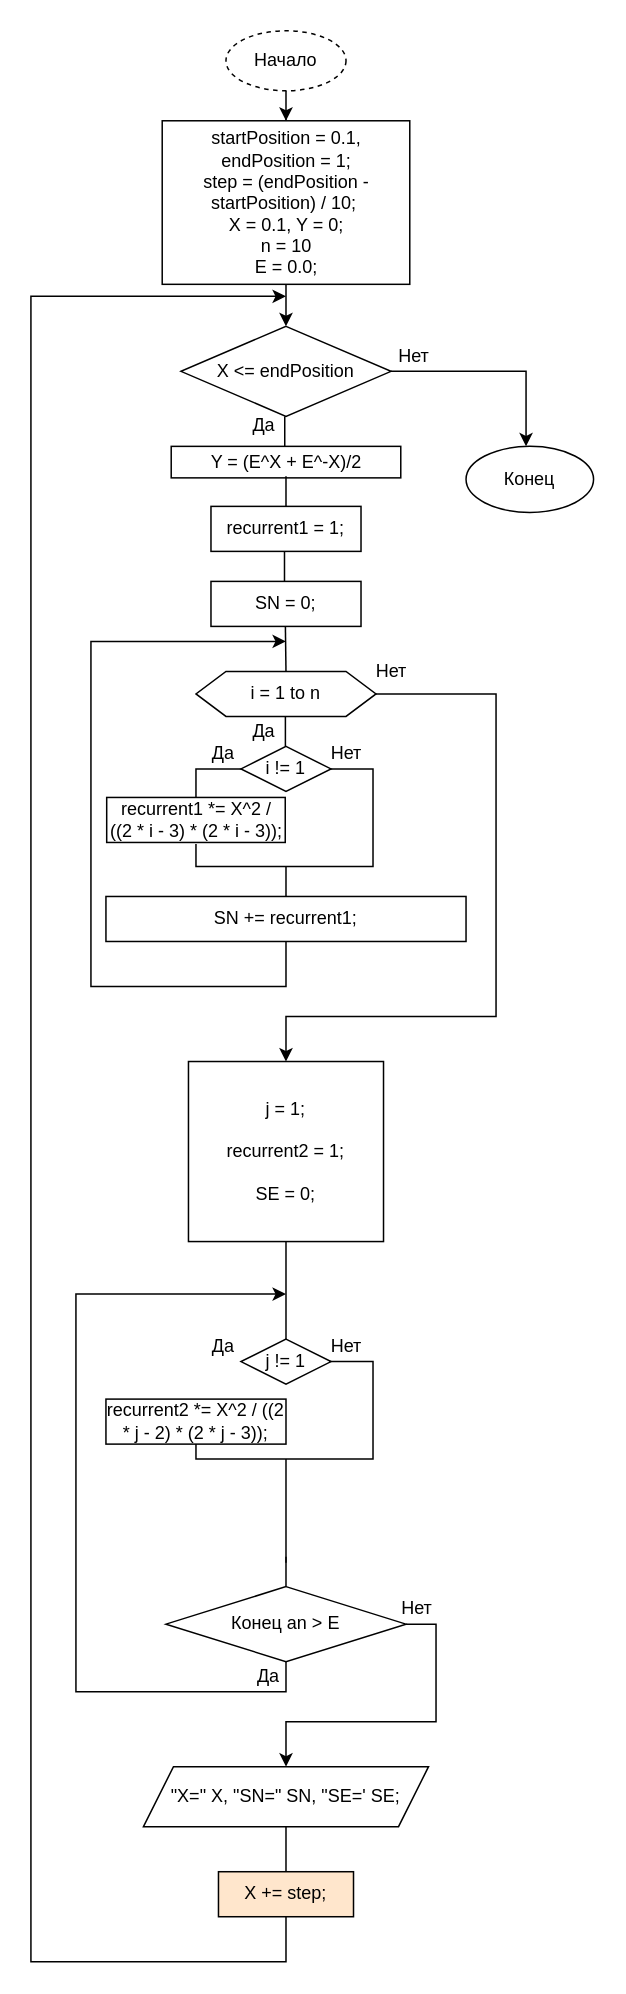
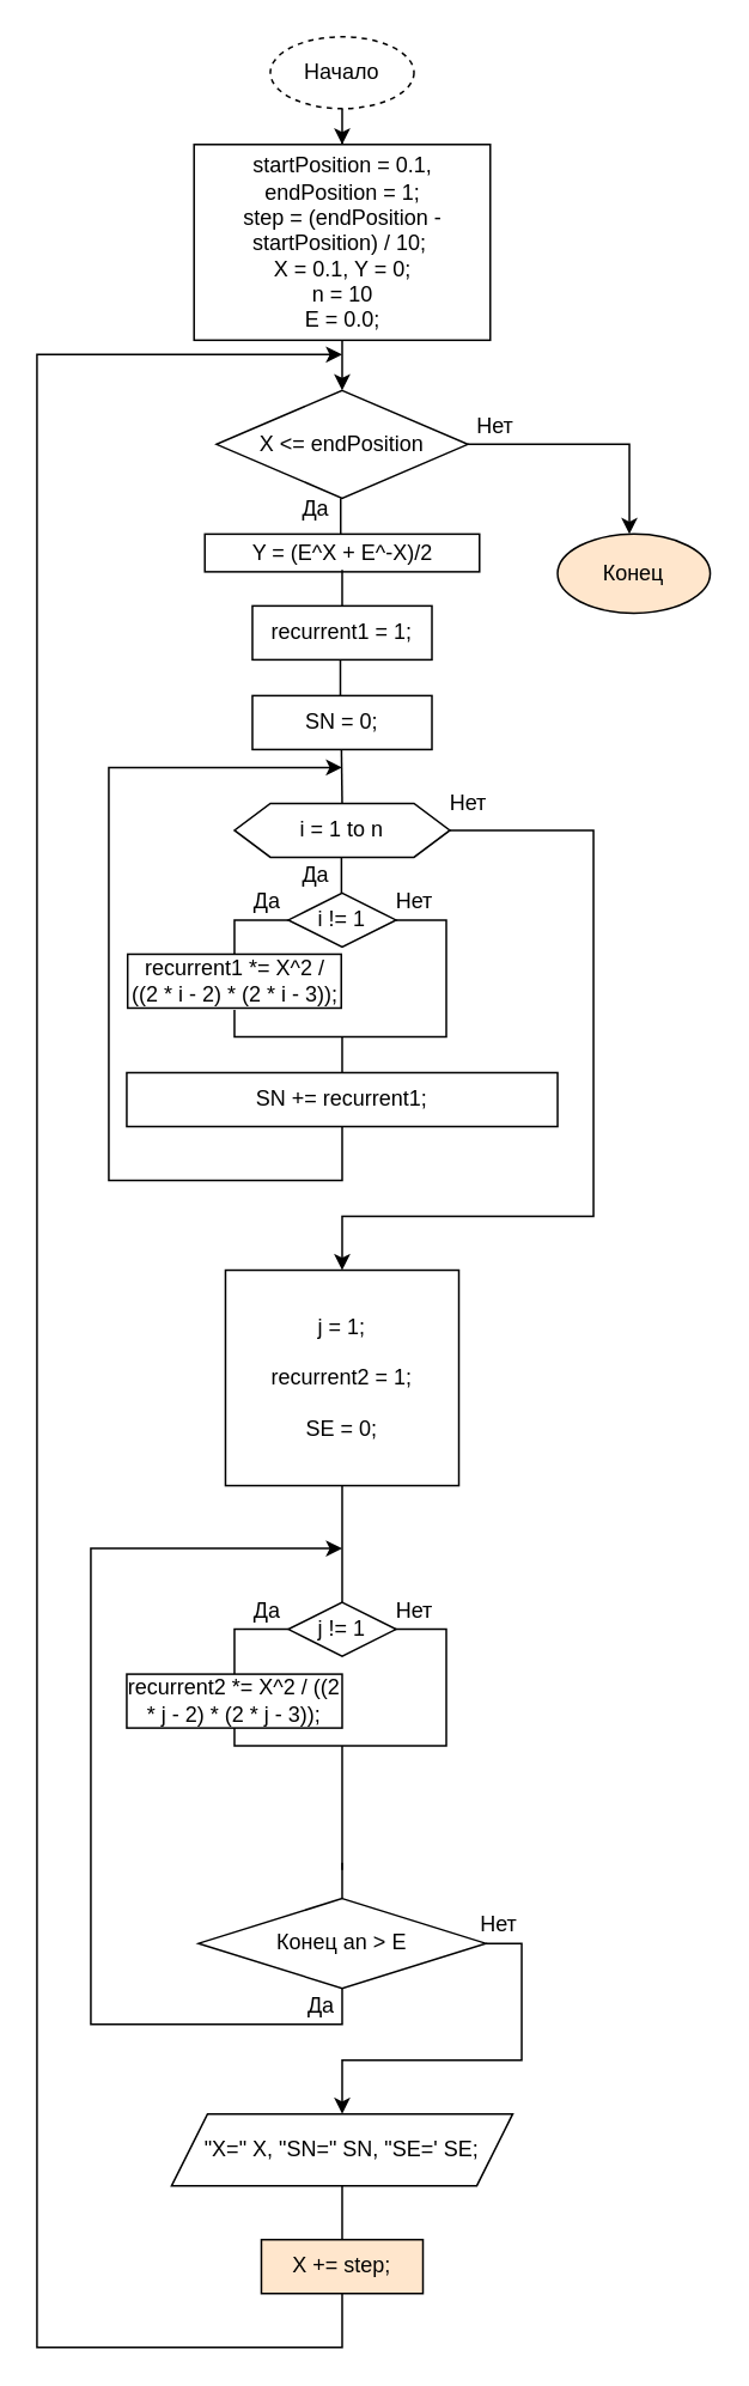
  <mxCell id="0" />
  <mxCell id="1" parent="0" />
  <mxCell id="2" style="edgeStyle=orthogonalEdgeStyle;rounded=0;orthogonalLoop=1;jettySize=auto;html=1;entryX=0.5;entryY=0;entryDx=0;entryDy=0;" parent="1" source="3" target="5" edge="1"><mxGeometry relative="1" as="geometry" /></mxCell>
  <mxCell id="3" value="Начало" style="ellipse;whiteSpace=wrap;html=1;dashed=1;" parent="1" vertex="1"><mxGeometry x="150" y="20" width="80" height="40" as="geometry" /></mxCell>
  <mxCell id="4" style="edgeStyle=orthogonalEdgeStyle;rounded=0;orthogonalLoop=1;jettySize=auto;html=1;entryX=0.5;entryY=0;entryDx=0;entryDy=0;" parent="1" source="5" target="7" edge="1"><mxGeometry relative="1" as="geometry" /></mxCell>
  <mxCell id="5" value="&lt;div&gt;startPosition = 0.1, endPosition = 1;&lt;/div&gt;&lt;div&gt;step = (endPosition - startPosition) / 10;&amp;nbsp;&lt;/div&gt;&lt;div&gt;X = 0.1, Y = 0;&lt;/div&gt;&lt;div&gt;n = 10&lt;/div&gt;&lt;div&gt;E = 0.0;&lt;/div&gt;" style="rounded=0;whiteSpace=wrap;html=1;" parent="1" vertex="1"><mxGeometry x="107.5" y="80" width="165" height="109" as="geometry" /></mxCell>
  <mxCell id="6" style="edgeStyle=orthogonalEdgeStyle;rounded=0;orthogonalLoop=1;jettySize=auto;html=1;" parent="1" source="7" edge="1"><mxGeometry relative="1" as="geometry"><mxPoint x="350" y="297" as="targetPoint" /><Array as="points"><mxPoint x="350" y="247" /></Array></mxGeometry></mxCell>
  <mxCell id="7" value="X &amp;lt;= endPosition" style="rhombus;whiteSpace=wrap;html=1;" parent="1" vertex="1"><mxGeometry x="120" y="217" width="140" height="60" as="geometry" /></mxCell>
  <mxCell id="8" value="Y = (E^X + E^-X)/2" style="rounded=0;whiteSpace=wrap;html=1;" parent="1" vertex="1"><mxGeometry x="113.5" y="297" width="153" height="21" as="geometry" /></mxCell>
  <mxCell id="9" value="recurrent1 = 1;" style="whiteSpace=wrap;html=1;" parent="1" vertex="1"><mxGeometry x="140" y="337" width="100" height="30" as="geometry" /></mxCell>
  <mxCell id="10" value="SN = 0;" style="whiteSpace=wrap;html=1;" parent="1" vertex="1"><mxGeometry x="140" y="387" width="100" height="30" as="geometry" /></mxCell>
  <mxCell id="11" value="&quot;X=&quot; X, &quot;SN=&quot; SN, &quot;SE=' SE;" style="shape=parallelogram;perimeter=parallelogramPerimeter;whiteSpace=wrap;html=1;fixedSize=1;" parent="1" vertex="1"><mxGeometry x="95" y="1177" width="190" height="40" as="geometry" /></mxCell>
  <mxCell id="12" style="edgeStyle=orthogonalEdgeStyle;rounded=0;orthogonalLoop=1;jettySize=auto;html=1;" parent="1" source="13" edge="1"><mxGeometry relative="1" as="geometry"><mxPoint x="190" y="707" as="targetPoint" /><Array as="points"><mxPoint x="330" y="462" /><mxPoint x="330" y="677" /><mxPoint x="190" y="677" /></Array></mxGeometry></mxCell>
  <mxCell id="13" value="i = 1 to n" style="shape=hexagon;perimeter=hexagonPerimeter2;whiteSpace=wrap;html=1;fixedSize=1;" parent="1" vertex="1"><mxGeometry x="130" y="447" width="120" height="30" as="geometry" /></mxCell>
  <mxCell id="14" value="i != 1" style="rhombus;whiteSpace=wrap;html=1;" parent="1" vertex="1"><mxGeometry x="160" y="497" width="60" height="30" as="geometry" /></mxCell>
- <mxCell id="15" value="&lt;span&gt;recurrent1 *= X^2 / ((2 * i - 3) * (2 * i - 3));&lt;/span&gt;" style="rounded=0;whiteSpace=wrap;html=1;" parent="1" vertex="1"><mxGeometry x="70.5" y="531" width="119" height="30" as="geometry" /></mxCell>
+ <mxCell id="15" value="&lt;span&gt;recurrent1 *= X^2 / ((2 * i - 2) * (2 * i - 3));&lt;/span&gt;" style="rounded=0;whiteSpace=wrap;html=1;" parent="1" vertex="1"><mxGeometry x="70.5" y="531" width="119" height="30" as="geometry" /></mxCell>
  <mxCell id="16" value="SN += recurrent1;" style="whiteSpace=wrap;html=1;" parent="1" vertex="1"><mxGeometry x="70" y="597" width="240" height="30" as="geometry" /></mxCell>
  <mxCell id="17" value="Да" style="text;html=1;align=center;verticalAlign=middle;resizable=0;points=[];autosize=1;" parent="1" vertex="1"><mxGeometry x="160" y="273" width="30" height="20" as="geometry" /></mxCell>
  <mxCell id="18" value="" style="endArrow=none;html=1;" parent="1" edge="1"><mxGeometry width="50" height="50" relative="1" as="geometry"><mxPoint x="190" y="337" as="sourcePoint" /><mxPoint x="190" y="317" as="targetPoint" /></mxGeometry></mxCell>
  <mxCell id="19" value="" style="endArrow=none;html=1;" parent="1" edge="1"><mxGeometry width="50" height="50" relative="1" as="geometry"><mxPoint x="189" y="387" as="sourcePoint" /><mxPoint x="189" y="367" as="targetPoint" /></mxGeometry></mxCell>
  <mxCell id="20" value="" style="endArrow=none;html=1;exitX=0.5;exitY=0;exitDx=0;exitDy=0;" parent="1" source="13" edge="1"><mxGeometry width="50" height="50" relative="1" as="geometry"><mxPoint x="189.6" y="437" as="sourcePoint" /><mxPoint x="189.6" y="417" as="targetPoint" /></mxGeometry></mxCell>
  <mxCell id="21" value="" style="endArrow=none;html=1;" parent="1" edge="1"><mxGeometry width="50" height="50" relative="1" as="geometry"><mxPoint x="189.6" y="497" as="sourcePoint" /><mxPoint x="189.6" y="477" as="targetPoint" /></mxGeometry></mxCell>
  <mxCell id="22" value="" style="endArrow=none;html=1;entryX=0;entryY=0.5;entryDx=0;entryDy=0;exitX=0.5;exitY=0;exitDx=0;exitDy=0;rounded=0;" parent="1" source="15" target="14" edge="1"><mxGeometry width="50" height="50" relative="1" as="geometry"><mxPoint x="130" y="512" as="sourcePoint" /><mxPoint x="190" y="527" as="targetPoint" /><Array as="points"><mxPoint x="130" y="512" /></Array></mxGeometry></mxCell>
  <mxCell id="23" value="" style="endArrow=none;html=1;" parent="1" edge="1"><mxGeometry width="50" height="50" relative="1" as="geometry"><mxPoint x="190" y="597" as="sourcePoint" /><mxPoint x="190" y="577" as="targetPoint" /></mxGeometry></mxCell>
  <mxCell id="24" value="" style="endArrow=classic;html=1;exitX=0.5;exitY=1;exitDx=0;exitDy=0;rounded=0;" parent="1" source="16" edge="1"><mxGeometry width="50" height="50" relative="1" as="geometry"><mxPoint x="180" y="687" as="sourcePoint" /><mxPoint x="190" y="427" as="targetPoint" /><Array as="points"><mxPoint x="190" y="657" /><mxPoint x="60" y="657" /><mxPoint x="60" y="427" /></Array></mxGeometry></mxCell>
  <mxCell id="25" value="Да" style="text;html=1;align=center;verticalAlign=middle;resizable=0;points=[];autosize=1;" parent="1" vertex="1"><mxGeometry x="160" y="477" width="30" height="20" as="geometry" /></mxCell>
  <mxCell id="26" value="Нет" style="text;html=1;align=center;verticalAlign=middle;resizable=0;points=[];autosize=1;" parent="1" vertex="1"><mxGeometry x="240" y="437" width="40" height="20" as="geometry" /></mxCell>
  <mxCell id="27" value="Нет" style="text;html=1;align=center;verticalAlign=middle;resizable=0;points=[];autosize=1;" parent="1" vertex="1"><mxGeometry x="255" y="227" width="40" height="20" as="geometry" /></mxCell>
  <mxCell id="28" value="" style="endArrow=none;html=1;" parent="1" edge="1"><mxGeometry width="50" height="50" relative="1" as="geometry"><mxPoint x="189.17" y="297" as="sourcePoint" /><mxPoint x="189.17" y="277" as="targetPoint" /></mxGeometry></mxCell>
  <mxCell id="29" value="j = 1;&lt;br&gt;&lt;br&gt;recurrent2 = 1;&lt;br&gt;&lt;br&gt;SE = 0;" style="whiteSpace=wrap;html=1;" parent="1" vertex="1"><mxGeometry x="125" y="707" width="130" height="120" as="geometry" /></mxCell>
  <mxCell id="30" value="Да" style="text;html=1;align=center;verticalAlign=middle;resizable=0;points=[];autosize=1;" parent="1" vertex="1"><mxGeometry x="133" y="492" width="30" height="20" as="geometry" /></mxCell>
  <mxCell id="31" value="" style="endArrow=none;html=1;rounded=0;" parent="1" edge="1"><mxGeometry width="50" height="50" relative="1" as="geometry"><mxPoint x="219" y="512" as="sourcePoint" /><mxPoint x="190" y="577" as="targetPoint" /><Array as="points"><mxPoint x="248" y="512" /><mxPoint x="248" y="577" /></Array></mxGeometry></mxCell>
  <mxCell id="32" value="" style="endArrow=none;html=1;rounded=0;" parent="1" edge="1"><mxGeometry width="50" height="50" relative="1" as="geometry"><mxPoint x="130" y="562" as="sourcePoint" /><mxPoint x="190" y="577" as="targetPoint" /><Array as="points"><mxPoint x="130" y="577" /><mxPoint x="160" y="577" /></Array></mxGeometry></mxCell>
  <mxCell id="33" value="Нет" style="text;html=1;align=center;verticalAlign=middle;resizable=0;points=[];autosize=1;" parent="1" vertex="1"><mxGeometry x="210" y="492" width="40" height="20" as="geometry" /></mxCell>
  <mxCell id="34" value="" style="endArrow=none;html=1;exitX=0.5;exitY=0;exitDx=0;exitDy=0;" parent="1" source="35" edge="1"><mxGeometry width="50" height="50" relative="1" as="geometry"><mxPoint x="190" y="887" as="sourcePoint" /><mxPoint x="190" y="827" as="targetPoint" /></mxGeometry></mxCell>
  <mxCell id="35" value="j != 1" style="rhombus;whiteSpace=wrap;html=1;" parent="1" vertex="1"><mxGeometry x="160" y="892" width="60" height="30" as="geometry" /></mxCell>
  <mxCell id="36" value="recurrent2 *= X^2 / ((2 * j - 2) * (2 * j - 3));" style="rounded=0;whiteSpace=wrap;html=1;" parent="1" vertex="1"><mxGeometry x="70" y="932" width="120" height="30" as="geometry" /></mxCell>
+ <mxCell id="37" value="" style="endArrow=none;html=1;entryX=0;entryY=0.5;entryDx=0;entryDy=0;exitX=0.5;exitY=0;exitDx=0;exitDy=0;rounded=0;" parent="1" source="36" target="35" edge="1"><mxGeometry width="50" height="50" relative="1" as="geometry"><mxPoint x="130" y="907" as="sourcePoint" /><mxPoint x="190" y="922" as="targetPoint" /><Array as="points"><mxPoint x="130" y="907" /></Array></mxGeometry></mxCell>
  <mxCell id="38" value="Да" style="text;html=1;align=center;verticalAlign=middle;resizable=0;points=[];autosize=1;" parent="1" vertex="1"><mxGeometry x="133" y="887" width="30" height="20" as="geometry" /></mxCell>
  <mxCell id="39" value="" style="endArrow=none;html=1;rounded=0;" parent="1" edge="1"><mxGeometry width="50" height="50" relative="1" as="geometry"><mxPoint x="219" y="907" as="sourcePoint" /><mxPoint x="190" y="972" as="targetPoint" /><Array as="points"><mxPoint x="248" y="907" /><mxPoint x="248" y="972" /></Array></mxGeometry></mxCell>
  <mxCell id="40" value="" style="endArrow=none;html=1;rounded=0;" parent="1" edge="1"><mxGeometry width="50" height="50" relative="1" as="geometry"><mxPoint x="130" y="962" as="sourcePoint" /><mxPoint x="190" y="972" as="targetPoint" /><Array as="points"><mxPoint x="130" y="972" /><mxPoint x="160" y="972" /></Array></mxGeometry></mxCell>
  <mxCell id="41" value="Нет" style="text;html=1;align=center;verticalAlign=middle;resizable=0;points=[];autosize=1;" parent="1" vertex="1"><mxGeometry x="210" y="887" width="40" height="20" as="geometry" /></mxCell>
  <mxCell id="42" value="" style="endArrow=none;html=1;" parent="1" edge="1"><mxGeometry width="50" height="50" relative="1" as="geometry"><mxPoint x="190" y="1041" as="sourcePoint" /><mxPoint x="190" y="972" as="targetPoint" /></mxGeometry></mxCell>
  <mxCell id="43" style="edgeStyle=orthogonalEdgeStyle;rounded=0;orthogonalLoop=1;jettySize=auto;html=1;" parent="1" source="45" edge="1"><mxGeometry relative="1" as="geometry"><mxPoint x="190" y="862" as="targetPoint" /><Array as="points"><mxPoint x="190" y="1127" /><mxPoint x="50" y="1127" /><mxPoint x="50" y="862" /></Array></mxGeometry></mxCell>
  <mxCell id="44" style="edgeStyle=orthogonalEdgeStyle;rounded=0;orthogonalLoop=1;jettySize=auto;html=1;" parent="1" source="45" edge="1"><mxGeometry relative="1" as="geometry"><mxPoint x="190" y="1177" as="targetPoint" /><Array as="points"><mxPoint x="290" y="1082" /><mxPoint x="290" y="1147" /><mxPoint x="190" y="1147" /></Array></mxGeometry></mxCell>
  <mxCell id="45" value="Конец an &amp;gt; E" style="rhombus;whiteSpace=wrap;html=1;" parent="1" vertex="1"><mxGeometry x="110" y="1057" width="160" height="50" as="geometry" /></mxCell>
  <mxCell id="46" value="" style="endArrow=none;html=1;exitX=0.5;exitY=0;exitDx=0;exitDy=0;" parent="1" source="45" edge="1"><mxGeometry width="50" height="50" relative="1" as="geometry"><mxPoint x="140" y="1087" as="sourcePoint" /><mxPoint x="190" y="1037" as="targetPoint" /></mxGeometry></mxCell>
  <mxCell id="47" value="" style="endArrow=none;html=1;" parent="1" edge="1"><mxGeometry width="50" height="50" relative="1" as="geometry"><mxPoint x="190" y="1247" as="sourcePoint" /><mxPoint x="190" y="1217" as="targetPoint" /></mxGeometry></mxCell>
  <mxCell id="48" style="edgeStyle=orthogonalEdgeStyle;rounded=0;orthogonalLoop=1;jettySize=auto;html=1;" parent="1" source="49" edge="1"><mxGeometry relative="1" as="geometry"><mxPoint x="190" y="197" as="targetPoint" /><Array as="points"><mxPoint x="190" y="1307" /><mxPoint x="20" y="1307" /><mxPoint x="20" y="197" /></Array></mxGeometry></mxCell>
  <mxCell id="49" value="X += step;" style="rounded=0;whiteSpace=wrap;html=1;fillColor=#ffe6cc;" parent="1" vertex="1"><mxGeometry x="145" y="1247" width="90" height="30" as="geometry" /></mxCell>
- <mxCell id="50" value="Конец" style="ellipse;whiteSpace=wrap;html=1;" parent="1" vertex="1"><mxGeometry x="310" y="297" width="85" height="44" as="geometry" /></mxCell>
+ <mxCell id="50" value="Конец" style="ellipse;whiteSpace=wrap;html=1;fillColor=#ffe6cc;" parent="1" vertex="1"><mxGeometry x="310" y="297" width="85" height="44" as="geometry" /></mxCell>
  <mxCell id="51" value="Да" style="text;html=1;align=center;verticalAlign=middle;resizable=0;points=[];autosize=1;" parent="1" vertex="1"><mxGeometry x="163" y="1107" width="30" height="20" as="geometry" /></mxCell>
  <mxCell id="52" value="Нет" style="text;html=1;align=center;verticalAlign=middle;resizable=0;points=[];autosize=1;" parent="1" vertex="1"><mxGeometry x="256.5" y="1062" width="40" height="20" as="geometry" /></mxCell>
